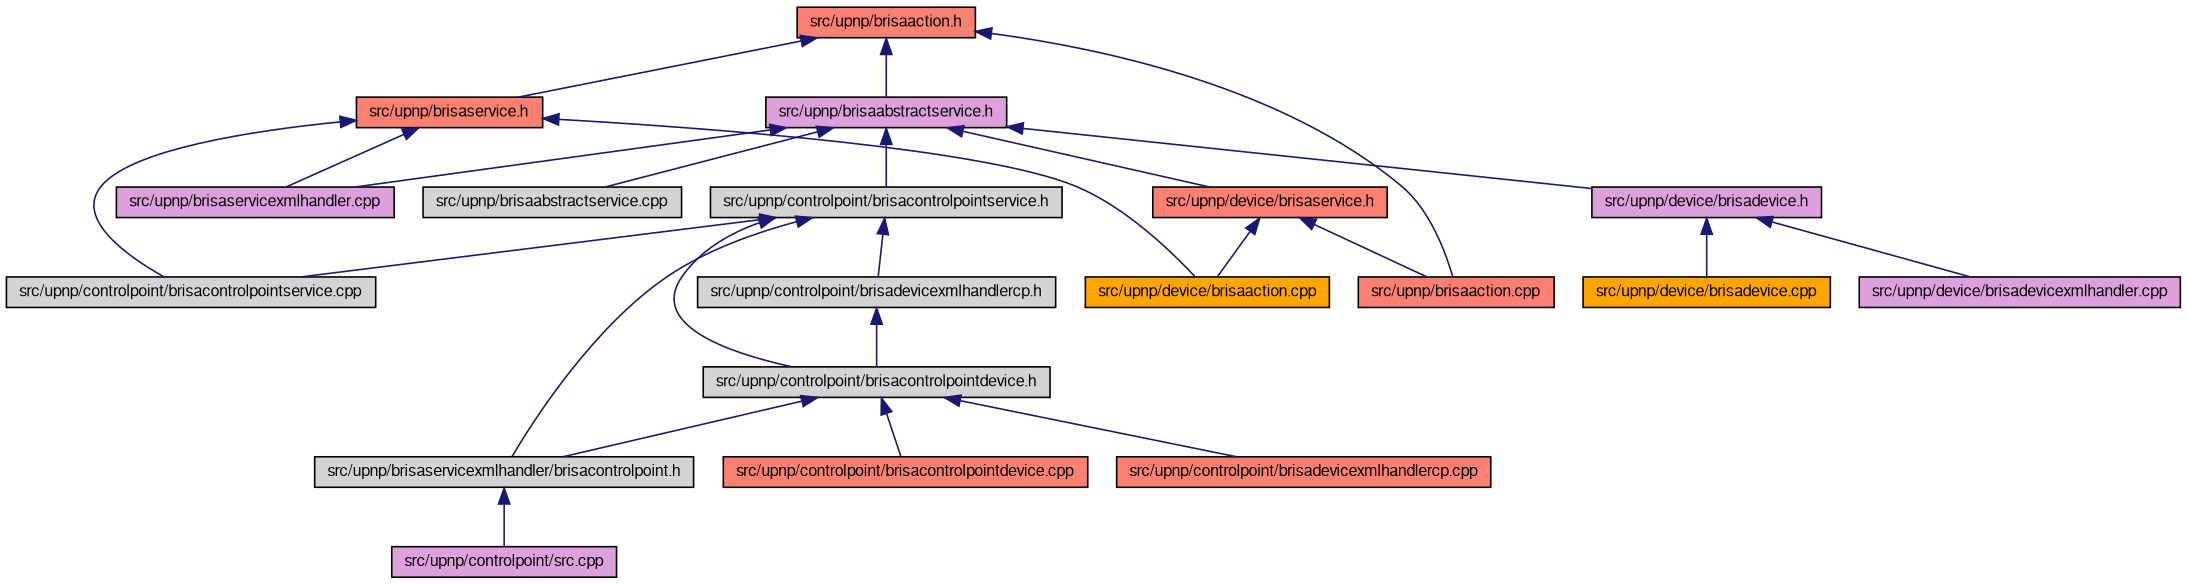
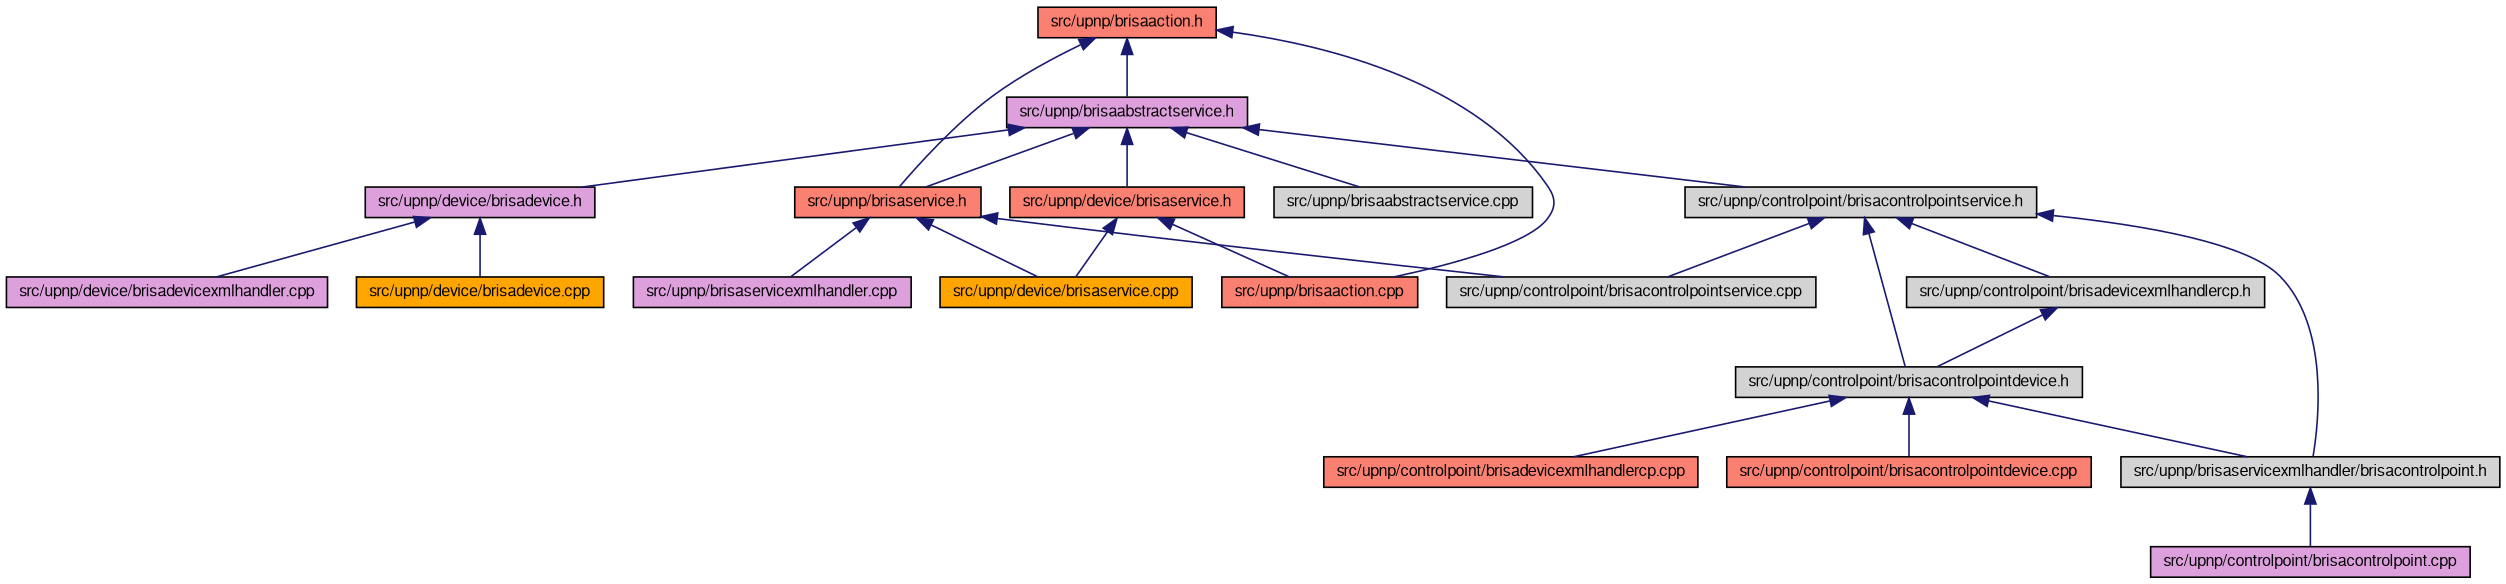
  digraph {
    node [color=black fillcolor=salmon fontname=FreeSans fontsize=10 shape=record style=filled]
    edge [color=midnightblue dir=back fontname=FreeSans fontsize=10 labelfontname=FreeSans labelfontsize=10 style=solid]
    n1 [fontcolor=black height=0.2 label="src/upnp/brisaaction.h" width=0.4]
    n2 [fillcolor=plum height=0.2 label="src/upnp/brisaabstractservice.h" width=0.4]
    n3 [height=0.2 label="src/upnp/brisaaction.cpp" width=0.4]
    n4 [height=0.2 label="src/upnp/brisaservice.h" width=0.4]
    n5 [fillcolor=lightgrey height=0.2 label="src/upnp/brisaabstractservice.cpp" width=0.4]
    n6 [fillcolor=plum height=0.2 label="src/upnp/brisaservicexmlhandler.cpp" width=0.4]
    n7 [fillcolor=lightgrey height=0.2 label="src/upnp/controlpoint/brisacontrolpointservice.h" width=0.4]
    n8 [height=0.2 label="src/upnp/device/brisaservice.h" width=0.4]
    n9 [fillcolor=plum height=0.2 label="src/upnp/device/brisadevice.h" width=0.4]
    n10 [fillcolor=lightgrey height=0.2 label="src/upnp/controlpoint/brisacontrolpointservice.cpp" width=0.4]
-   n11 [fillcolor=orange height=0.2 label="src/upnp/device/brisaaction.cpp" width=0.4]
+   n11 [fillcolor=orange height=0.2 label="src/upnp/device/brisaservice.cpp" width=0.4]
    n12 [fillcolor=lightgrey height=0.2 label="src/upnp/brisaservicexmlhandler/brisacontrolpoint.h" width=0.4]
    n13 [fillcolor=lightgrey height=0.2 label="src/upnp/controlpoint/brisacontrolpointdevice.h" width=0.4]
    n14 [fillcolor=lightgrey height=0.2 label="src/upnp/controlpoint/brisadevicexmlhandlercp.h" width=0.4]
-   n15 [fillcolor=plum height=0.2 label="src/upnp/controlpoint/src.cpp" width=0.4]
+   n15 [fillcolor=plum height=0.2 label="src/upnp/controlpoint/brisacontrolpoint.cpp" width=0.4]
    n16 [height=0.2 label="src/upnp/controlpoint/brisacontrolpointdevice.cpp" width=0.4]
    n17 [height=0.2 label="src/upnp/controlpoint/brisadevicexmlhandlercp.cpp" width=0.4]
    n18 [fillcolor=orange height=0.2 label="src/upnp/device/brisadevice.cpp" width=0.4]
    n19 [fillcolor=plum height=0.2 label="src/upnp/device/brisadevicexmlhandler.cpp" width=0.4]
    n1 -> n2
    n1 -> n3
    n1 -> n4
    n2 -> n5
-   n2 -> n6
+   n2 -> n4
    n2 -> n7
    n2 -> n8
    n2 -> n9
    n4 -> n6
    n4 -> n10
    n4 -> n11
    n7 -> n10
    n7 -> n12
    n7 -> n13
    n7 -> n14
    n8 -> n3
    n8 -> n11
    n9 -> n18
    n9 -> n19
    n12 -> n15
    n13 -> n12
    n13 -> n16
    n13 -> n17
    n14 -> n13
  }
